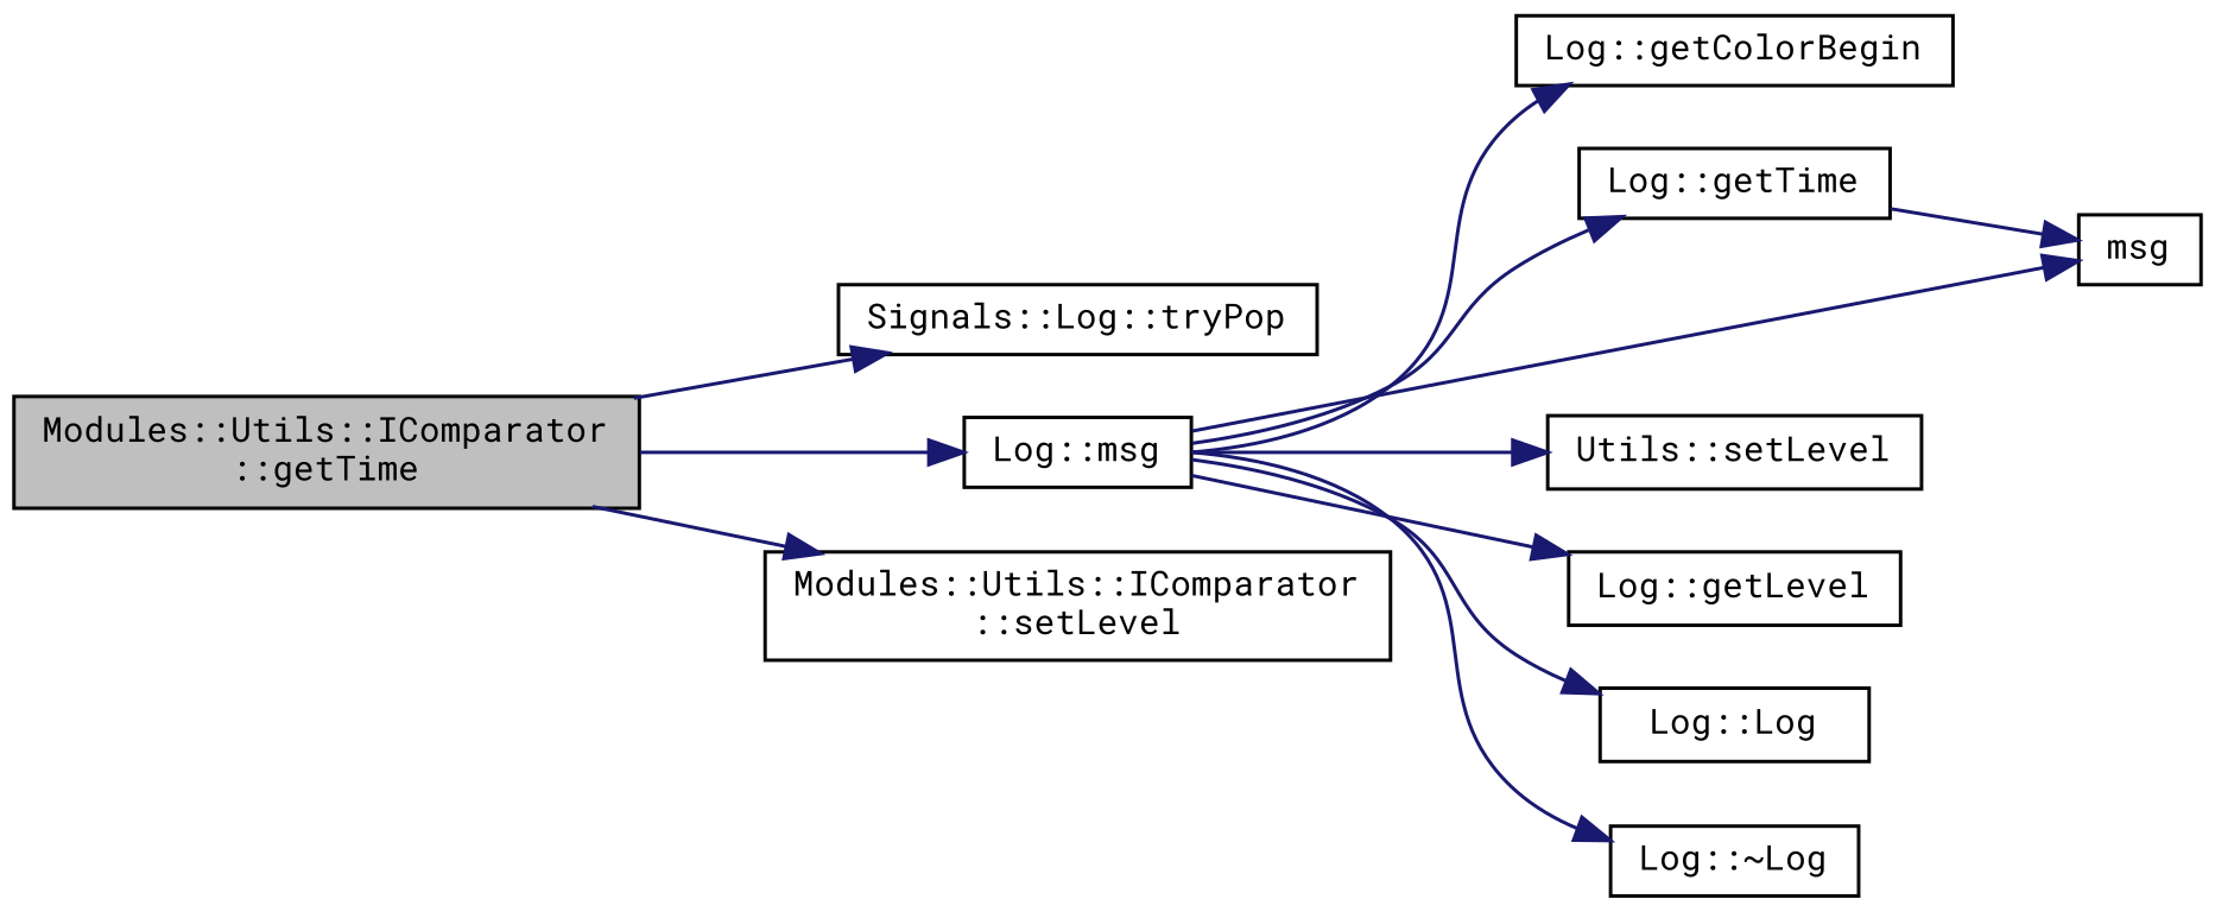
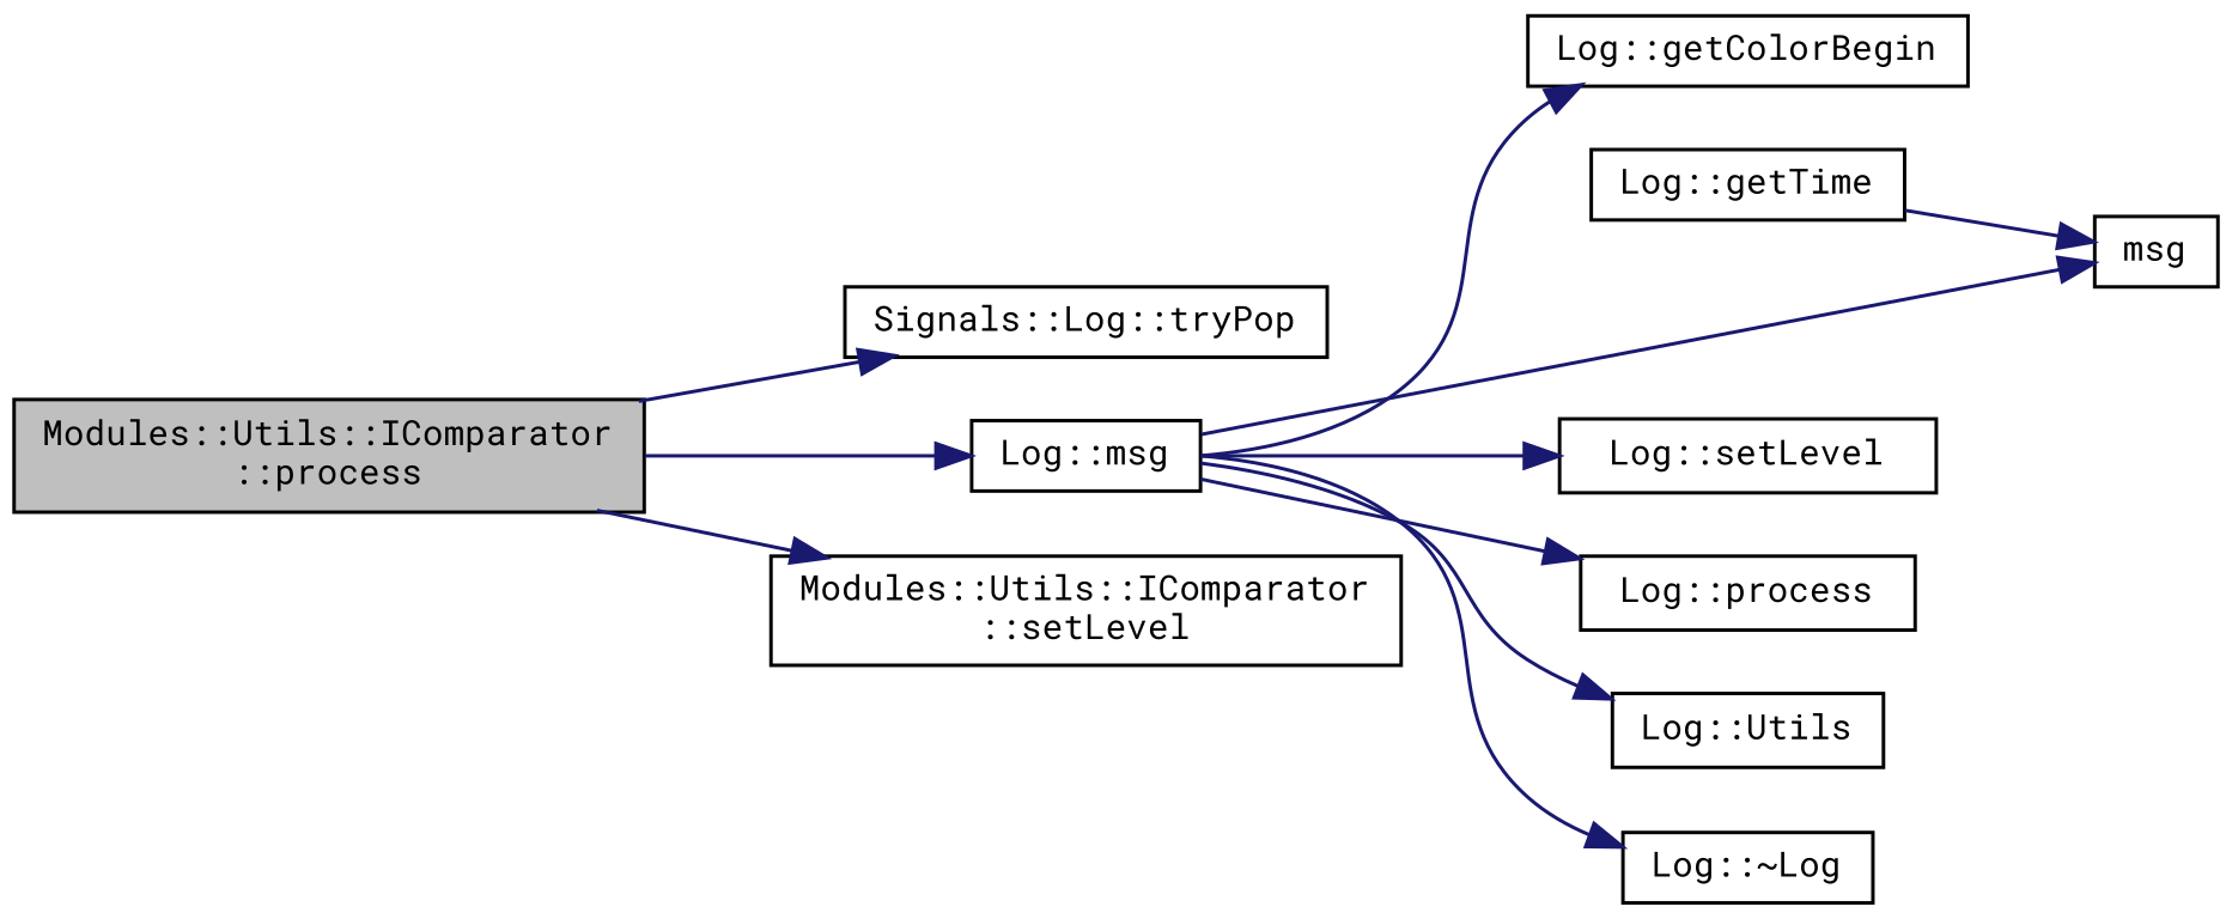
  digraph {
    fontname="Roboto Mono"
    rankdir=LR
    node [color=black fillcolor=white fontname="Roboto Mono" fontsize=10 shape=record style=filled]
    edge [color=midnightblue fontname="Roboto Mono" fontsize=10 labelfontname=Helvetica labelfontsize=10 style=solid]
-   n1 [fillcolor=grey75 fontcolor=black height=0.2 label="Modules::Utils::IComparator\l::getTime" width=0.4]
+   n1 [fillcolor=grey75 fontcolor=black height=0.2 label="Modules::Utils::IComparator\l::process" width=0.4]
    n2 [height=0.2 label="Signals::Log::tryPop" width=0.4]
    n3 [height=0.2 label="Log::msg" width=0.4]
    n4 [height=0.2 label="Modules::Utils::IComparator\l::setLevel" width=0.4]
    n5 [height=0.2 label="Log::getColorBegin" width=0.4]
    n6 [height=0.2 label="Log::getTime" width=0.4]
    n7 [height=0.2 label=msg width=0.4]
-   n8 [height=0.2 label="Utils::setLevel" width=0.4]
-   n9 [height=0.2 label="Log::getLevel" width=0.4]
-   n10 [height=0.2 label="Log::Log" width=0.4]
+   n8 [height=0.2 label="Log::setLevel" width=0.4]
+   n9 [height=0.2 label="Log::process" width=0.4]
+   n10 [height=0.2 label="Log::Utils" width=0.4]
    n11 [height=0.2 label="Log::~Log" width=0.4]
    n1 -> n2
    n1 -> n3
    n1 -> n4
    n3 -> n5
-   n3 -> n6
    n3 -> n7
    n3 -> n8
    n3 -> n9
    n3 -> n10
    n3 -> n11
    n6 -> n7
  }
